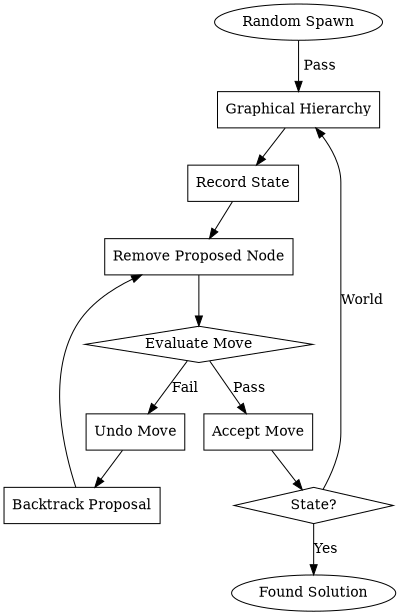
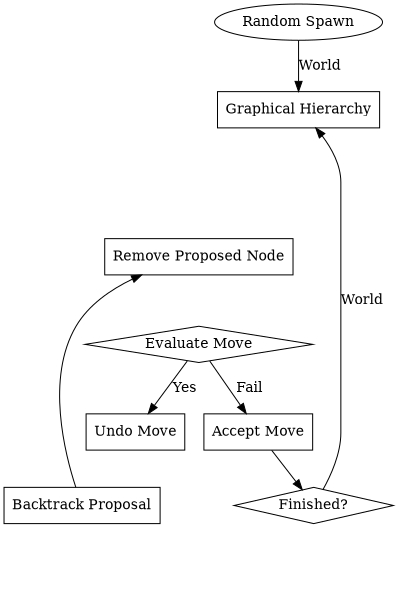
  digraph {
    node [shape=box]
    n1 [label="Random Spawn" shape=ellipse]
    n2 [label="Graphical Hierarchy"]
-   n3 [label="Record State"]
    n4 [label="Remove Proposed Node"]
    n5 [label="Evaluate Move" shape=diamond]
    n6 [label="Undo Move"]
    n7 [label="Backtrack Proposal"]
    n8 [label="Accept Move"]
-   n9 [label="State?" shape=diamond]
-   n10 [label="Found Solution" shape=ellipse]
-   n1 -> n2 [label=Pass]
-   n2 -> n3
-   n3 -> n4
-   n4 -> n5
-   n5 -> n6 [label=Fail]
-   n5 -> n8 [label=Pass]
-   n6 -> n7
+   n9 [label="Finished?" shape=diamond]
+   n1 -> n2 [label=World]
+   n5 -> n6 [label=Yes]
+   n5 -> n8 [label=Fail]
    n7 -> n4
    n8 -> n9
    n9 -> n2 [label=World]
-   n9 -> n10 [label=Yes]
  }
